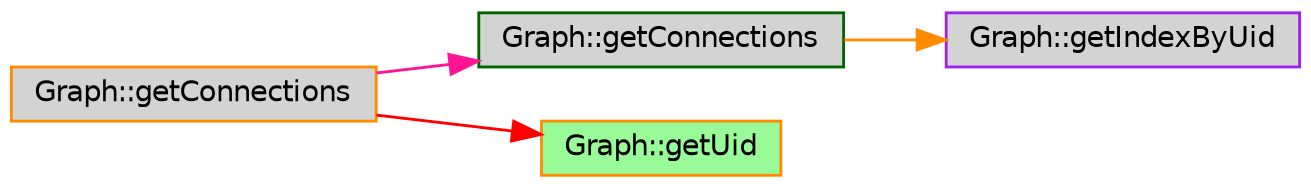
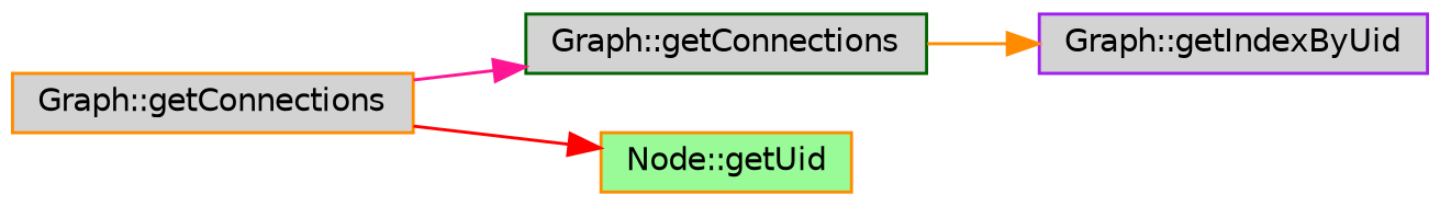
  digraph {
    rankdir=LR
    node [color=darkorange fillcolor=lightgrey fontname=Helvetica fontsize=10 shape=record style=filled]
    edge [fontname=Helvetica fontsize=10 labelfontname=Helvetica labelfontsize=10 style=solid]
    n1 [fontcolor=black height=0.2 label="Graph::getConnections" width=0.4]
    n2 [color=darkgreen height=0.2 label="Graph::getConnections" width=0.4]
-   n3 [fillcolor=palegreen height=0.2 label="Graph::getUid" width=0.4]
+   n3 [fillcolor=palegreen height=0.2 label="Node::getUid" width=0.4]
    n4 [color=purple height=0.2 label="Graph::getIndexByUid" width=0.4]
    n1 -> n2 [color=deeppink]
    n1 -> n3 [color=red]
    n2 -> n4 [color=darkorange]
  }
